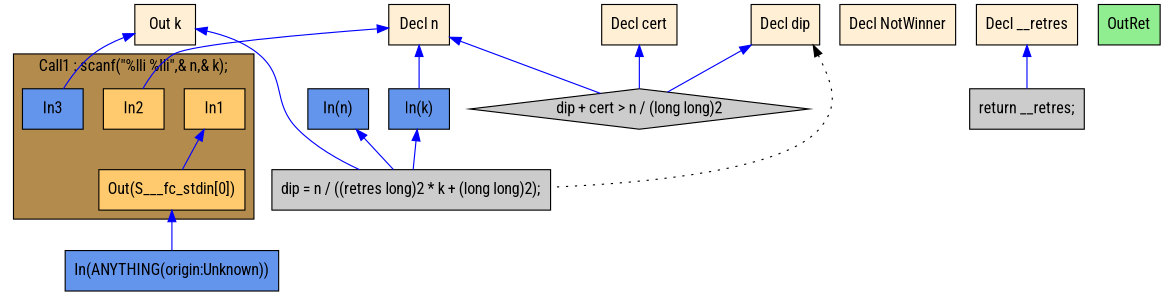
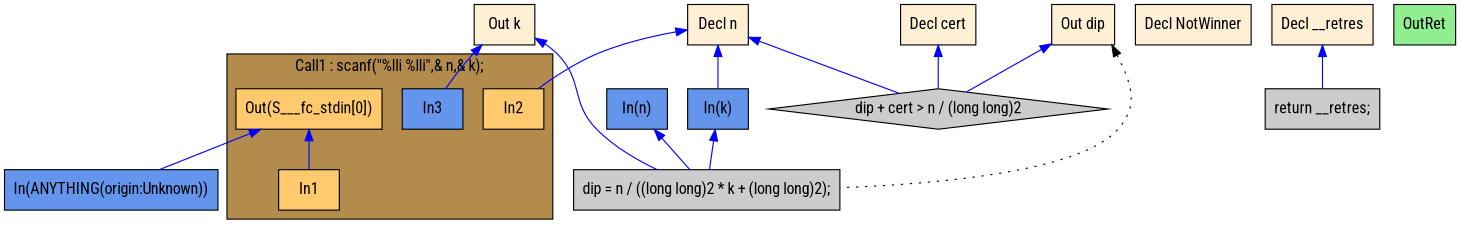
  digraph {
    fontname="Roboto Condensed"
    rankdir=TB
    node [fillcolor="#FFEFD5" fontname="Roboto Condensed" shape=box style=filled]
    edge [color="#0000FF" dir=back fontname="Roboto Condensed"]
    n1 [fillcolor="#FFCA6E" label=In1]
    n2 [fillcolor="#FFCA6E" label=In2]
    n3 [fillcolor="#6495ED" label=In3]
    n4 [fillcolor="#FFCA6E" label="Out(S___fc_stdin[0])"]
    n5 [fillcolor="#6495ED" label="In(ANYTHING(origin:Unknown))"]
-   n6 [label="Decl dip"]
-   n7 [fillcolor="#CCCCCC" label="dip = n / ((retres long)2 * k + (long long)2);"]
+   n6 [label="Out dip"]
+   n7 [fillcolor="#CCCCCC" label="dip = n / ((long long)2 * k + (long long)2);"]
    n8 [fillcolor="#CCCCCC" label="dip + cert > n / (long long)2" shape=diamond]
    n9 [label="Decl cert"]
    n10 [label="Decl NotWinner"]
    n11 [label="Decl n"]
    n12 [fillcolor="#6495ED" label="In(k)"]
    n13 [label="Out k"]
    n14 [label="Decl __retres"]
    n15 [fillcolor="#CCCCCC" label="return __retres;"]
    n16 [fillcolor="#90EE90" label=OutRet]
    n17 [fillcolor="#6495ED" label="In(n)"]
    subgraph cluster_1 {
      fillcolor="#B38B4D"
      label="Call1 : scanf(\"%lli %lli\",& n,& k);"
      style=filled
      n1
      n2
      n3
      n4
    }
-   n1 -> n4
+   n4 -> n1
    n4 -> n5
    n6 -> n7 [color="#000000" style=dotted]
    n6 -> n8
    n9 -> n8
    n11 -> n2
    n11 -> n8
    n11 -> n12
    n12 -> n7
    n13 -> n3
    n13 -> n7
    n14 -> n15
    n17 -> n7
  }
